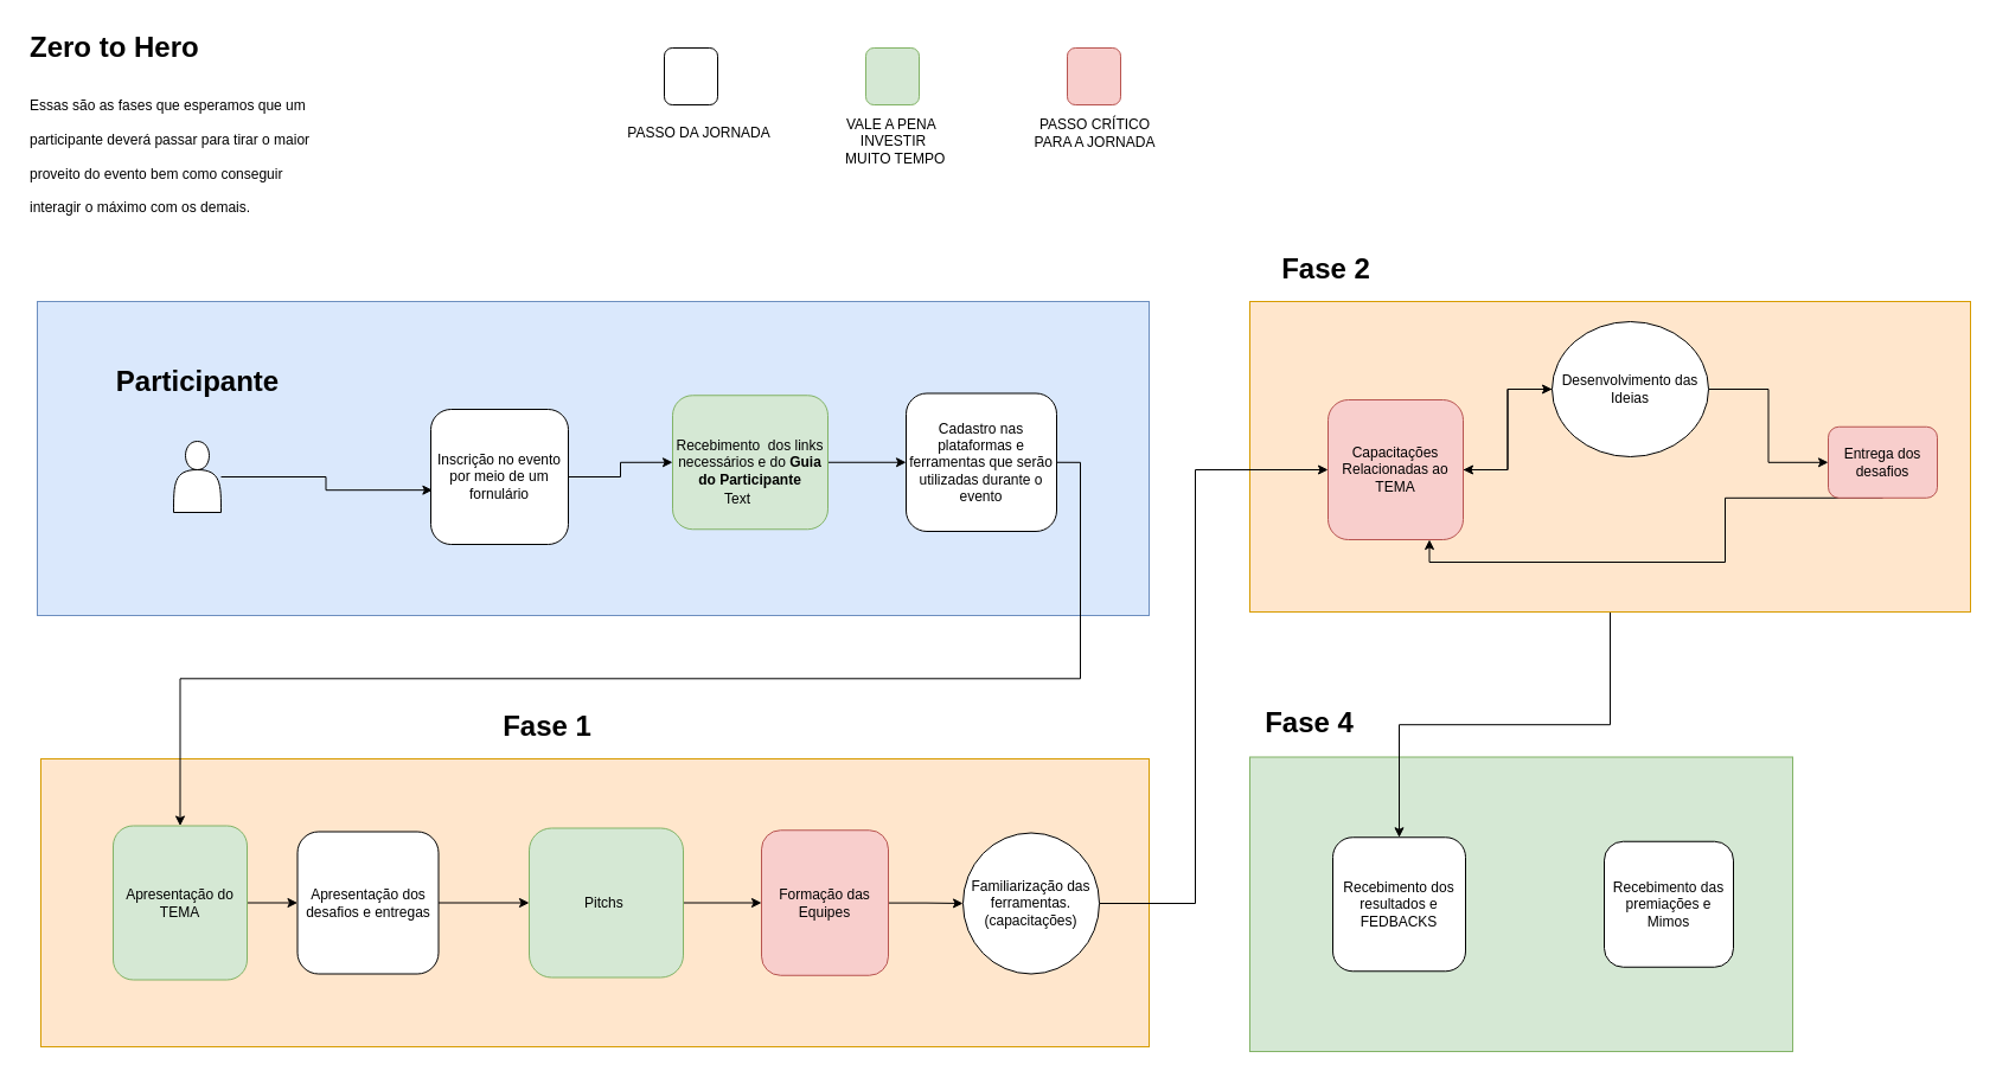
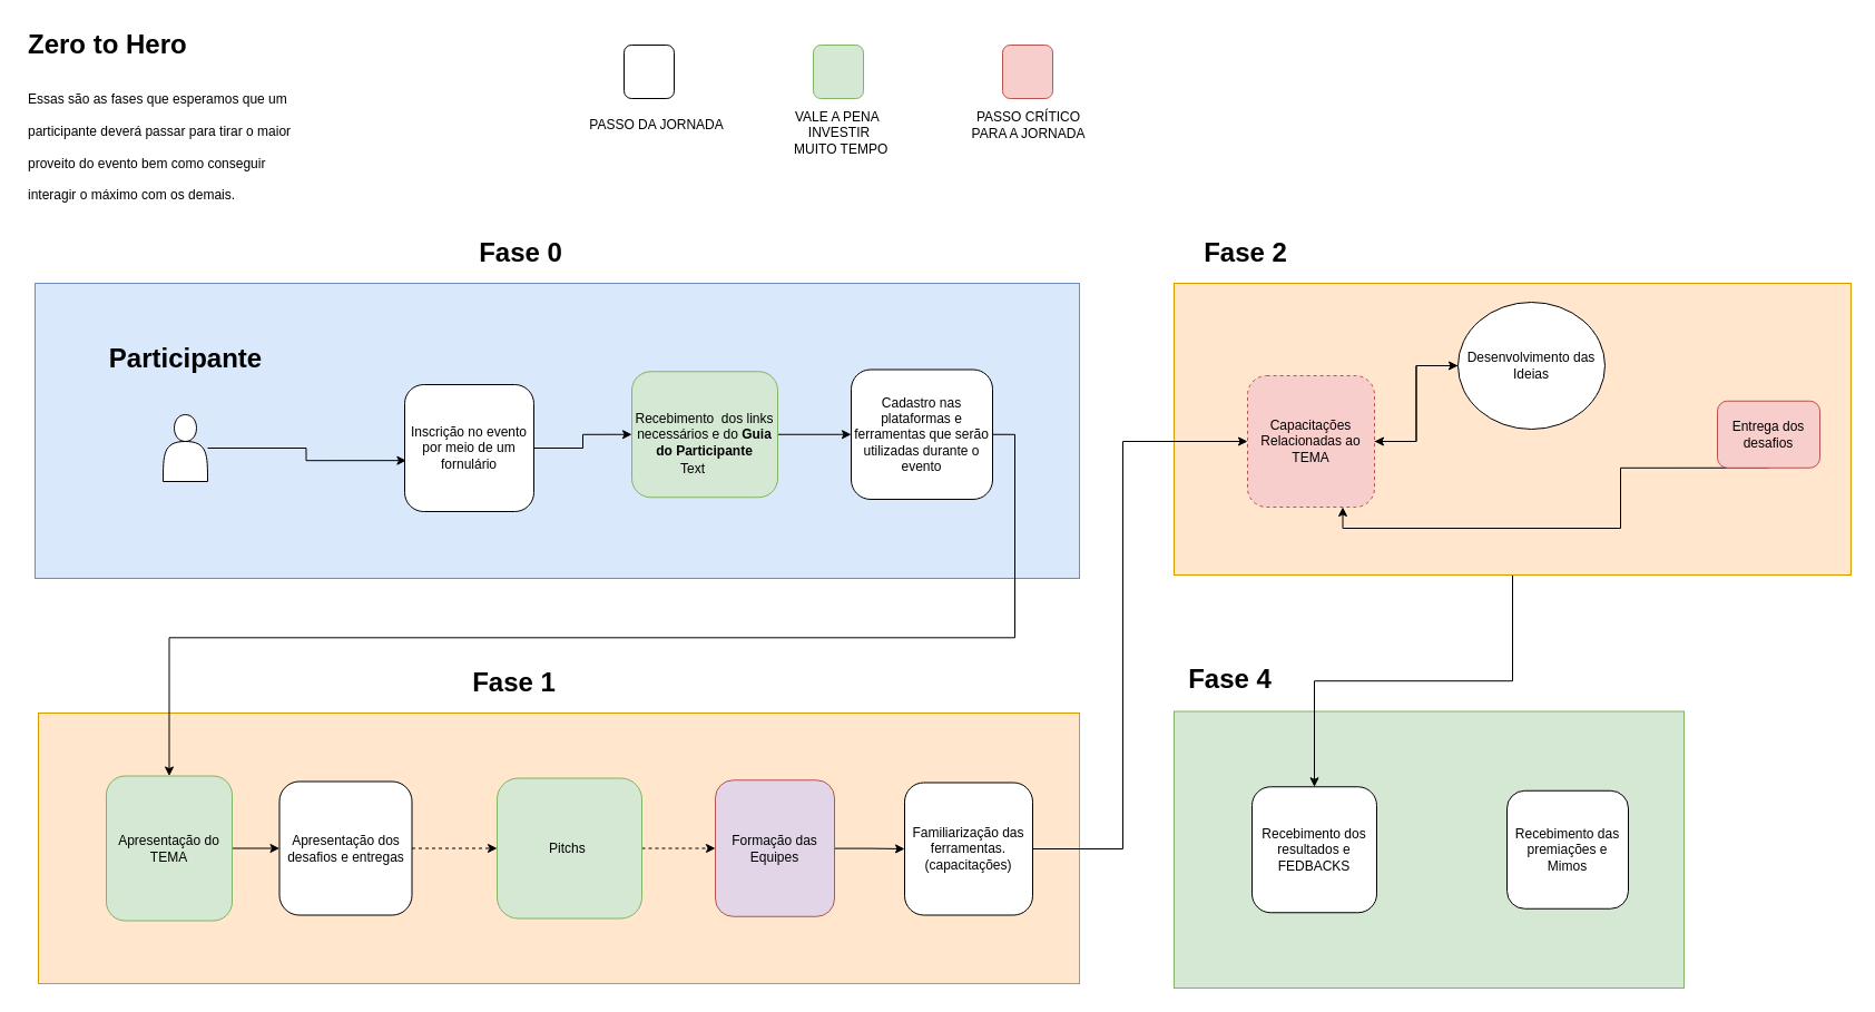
  <mxCell id="0" />
  <mxCell id="1" parent="0" />
  <mxCell id="2" value="" style="rounded=0;whiteSpace=wrap;html=1;fillColor=#d5e8d4;strokeColor=#82b366;" vertex="1" parent="1"><mxGeometry x="1054" y="638.5" width="458" height="248.5" as="geometry" /></mxCell>
  <mxCell id="3" style="edgeStyle=orthogonalEdgeStyle;rounded=0;orthogonalLoop=1;jettySize=auto;html=1;exitX=0.5;exitY=1;exitDx=0;exitDy=0;entryX=0.5;entryY=0;entryDx=0;entryDy=0;" edge="1" parent="1" source="4" target="43"><mxGeometry relative="1" as="geometry" /></mxCell>
  <mxCell id="4" value="" style="rounded=0;whiteSpace=wrap;html=1;fillColor=#ffe6cc;strokeColor=#d79b00;" vertex="1" parent="1"><mxGeometry x="1054" y="254" width="608" height="262" as="geometry" /></mxCell>
  <mxCell id="5" value="" style="rounded=0;whiteSpace=wrap;html=1;fillColor=#ffe6cc;strokeColor=#d79b00;" vertex="1" parent="1"><mxGeometry x="34" y="640" width="935" height="243" as="geometry" /></mxCell>
  <mxCell id="6" value="" style="rounded=0;whiteSpace=wrap;html=1;fillColor=#dae8fc;strokeColor=#6c8ebf;" vertex="1" parent="1"><mxGeometry x="31" y="254" width="938" height="265" as="geometry" /></mxCell>
  <mxCell id="7" value="&lt;h1&gt;&lt;span&gt;Zero to Hero&lt;/span&gt;&lt;/h1&gt;&lt;h1&gt;&lt;span style=&quot;font-size: 12px ; font-weight: 400&quot;&gt;Essas são as fases que esperamos que um participante deverá passar para tirar o maior proveito do evento bem como conseguir interagir&amp;nbsp;o máximo com os demais.&lt;/span&gt;&lt;/h1&gt;" style="text;html=1;strokeColor=none;fillColor=none;spacing=5;spacingTop=-20;whiteSpace=wrap;overflow=hidden;rounded=0;" vertex="1" parent="1"><mxGeometry x="20" y="20" width="276" height="176" as="geometry" /></mxCell>
  <mxCell id="8" style="edgeStyle=orthogonalEdgeStyle;rounded=0;orthogonalLoop=1;jettySize=auto;html=1;entryX=0.012;entryY=0.598;entryDx=0;entryDy=0;entryPerimeter=0;" edge="1" parent="1" source="9" target="12"><mxGeometry relative="1" as="geometry" /></mxCell>
  <mxCell id="9" value="" style="shape=actor;whiteSpace=wrap;html=1;" vertex="1" parent="1"><mxGeometry x="146" y="372" width="40" height="60" as="geometry" /></mxCell>
  <mxCell id="10" value="Participante" style="text;strokeColor=none;fillColor=none;html=1;fontSize=24;fontStyle=1;verticalAlign=middle;align=center;" vertex="1" parent="1"><mxGeometry x="116" y="302" width="100" height="40" as="geometry" /></mxCell>
  <mxCell id="11" style="edgeStyle=orthogonalEdgeStyle;rounded=0;orthogonalLoop=1;jettySize=auto;html=1;exitX=1;exitY=0.5;exitDx=0;exitDy=0;entryX=0;entryY=0.5;entryDx=0;entryDy=0;" edge="1" parent="1" source="12" target="14"><mxGeometry relative="1" as="geometry" /></mxCell>
  <mxCell id="12" value="Inscrição no evento por meio de um fornulário" style="rounded=1;whiteSpace=wrap;html=1;" vertex="1" parent="1"><mxGeometry x="363" y="345" width="116" height="114" as="geometry" /></mxCell>
  <mxCell id="13" style="edgeStyle=orthogonalEdgeStyle;rounded=0;orthogonalLoop=1;jettySize=auto;html=1;exitX=1;exitY=0.5;exitDx=0;exitDy=0;entryX=0;entryY=0.5;entryDx=0;entryDy=0;" edge="1" parent="1" source="14" target="16"><mxGeometry relative="1" as="geometry" /></mxCell>
  <mxCell id="14" value="Recebimento&amp;nbsp; dos links necessários e do &lt;b&gt;Guia do Participante&lt;/b&gt;" style="rounded=1;whiteSpace=wrap;html=1;fillColor=#d5e8d4;strokeColor=#82b366;" vertex="1" parent="1"><mxGeometry x="567" y="333.25" width="131" height="113" as="geometry" /></mxCell>
  <mxCell id="15" style="edgeStyle=orthogonalEdgeStyle;rounded=0;orthogonalLoop=1;jettySize=auto;html=1;exitX=1;exitY=0.5;exitDx=0;exitDy=0;entryX=0.5;entryY=0;entryDx=0;entryDy=0;" edge="1" parent="1" source="16" target="23"><mxGeometry relative="1" as="geometry" /></mxCell>
  <mxCell id="16" value="Cadastro nas plataformas e ferramentas que serão utilizadas durante o evento" style="rounded=1;whiteSpace=wrap;html=1;" vertex="1" parent="1"><mxGeometry x="764" y="331.5" width="127" height="116.5" as="geometry" /></mxCell>
+ <mxCell id="17" value="Fase 0" style="text;strokeColor=none;fillColor=none;html=1;fontSize=24;fontStyle=1;verticalAlign=middle;align=center;" vertex="1" parent="1"><mxGeometry x="417" y="207" width="100" height="40" as="geometry" /></mxCell>
  <mxCell id="18" style="edgeStyle=orthogonalEdgeStyle;rounded=0;orthogonalLoop=1;jettySize=auto;html=1;exitX=1;exitY=0.5;exitDx=0;exitDy=0;" edge="1" parent="1" source="19" target="30"><mxGeometry relative="1" as="geometry"><mxPoint x="1004" y="396" as="targetPoint" /><Array as="points"><mxPoint x="1008" y="762" /><mxPoint x="1008" y="396" /></Array></mxGeometry></mxCell>
- <mxCell id="19" value="Familiarização das ferramentas.&lt;br&gt;(capacitações)" style="ellipse;whiteSpace=wrap;html=1;" vertex="1" parent="1"><mxGeometry x="812" y="702.5" width="115" height="119" as="geometry" /></mxCell>
- <mxCell id="20" style="edgeStyle=orthogonalEdgeStyle;rounded=0;orthogonalLoop=1;jettySize=auto;html=1;exitX=1;exitY=0.5;exitDx=0;exitDy=0;entryX=0;entryY=0.5;entryDx=0;entryDy=0;" edge="1" parent="1" source="21" target="26"><mxGeometry relative="1" as="geometry" /></mxCell>
+ <mxCell id="19" value="Familiarização das ferramentas.&lt;br&gt;(capacitações)" style="rounded=1;whiteSpace=wrap;html=1;" vertex="1" parent="1"><mxGeometry x="812" y="702.5" width="115" height="119" as="geometry" /></mxCell>
+ <mxCell id="20" style="edgeStyle=orthogonalEdgeStyle;rounded=0;orthogonalLoop=1;jettySize=auto;html=1;exitX=1;exitY=0.5;exitDx=0;exitDy=0;entryX=0;entryY=0.5;entryDx=0;entryDy=0;dashed=1;" edge="1" parent="1" source="21" target="26"><mxGeometry relative="1" as="geometry" /></mxCell>
  <mxCell id="21" value="Apresentação dos desafios e entregas" style="rounded=1;whiteSpace=wrap;html=1;" vertex="1" parent="1"><mxGeometry x="250.5" y="701.5" width="119" height="120" as="geometry" /></mxCell>
  <mxCell id="22" style="edgeStyle=orthogonalEdgeStyle;rounded=0;orthogonalLoop=1;jettySize=auto;html=1;exitX=1;exitY=0.5;exitDx=0;exitDy=0;entryX=0;entryY=0.5;entryDx=0;entryDy=0;" edge="1" parent="1" source="23" target="21"><mxGeometry relative="1" as="geometry" /></mxCell>
  <mxCell id="23" value="Apresentação do TEMA" style="rounded=1;whiteSpace=wrap;html=1;fillColor=#d5e8d4;strokeColor=#82b366;" vertex="1" parent="1"><mxGeometry x="95" y="696.5" width="113" height="130" as="geometry" /></mxCell>
  <mxCell id="24" value="Fase 1" style="text;strokeColor=none;fillColor=none;html=1;fontSize=24;fontStyle=1;verticalAlign=middle;align=center;" vertex="1" parent="1"><mxGeometry x="410.5" y="593" width="100" height="40" as="geometry" /></mxCell>
- <mxCell id="25" style="edgeStyle=orthogonalEdgeStyle;rounded=0;orthogonalLoop=1;jettySize=auto;html=1;exitX=1;exitY=0.5;exitDx=0;exitDy=0;entryX=0;entryY=0.5;entryDx=0;entryDy=0;" edge="1" parent="1" source="26" target="28"><mxGeometry relative="1" as="geometry" /></mxCell>
+ <mxCell id="25" style="edgeStyle=orthogonalEdgeStyle;rounded=0;orthogonalLoop=1;jettySize=auto;html=1;exitX=1;exitY=0.5;exitDx=0;exitDy=0;entryX=0;entryY=0.5;entryDx=0;entryDy=0;dashed=1;" edge="1" parent="1" source="26" target="28"><mxGeometry relative="1" as="geometry" /></mxCell>
  <mxCell id="26" value="Pitchs&amp;nbsp;" style="rounded=1;whiteSpace=wrap;html=1;fillColor=#d5e8d4;strokeColor=#82b366;" vertex="1" parent="1"><mxGeometry x="446" y="698.5" width="130" height="126" as="geometry" /></mxCell>
  <mxCell id="27" style="edgeStyle=orthogonalEdgeStyle;rounded=0;orthogonalLoop=1;jettySize=auto;html=1;" edge="1" parent="1" source="28" target="19"><mxGeometry relative="1" as="geometry" /></mxCell>
- <mxCell id="28" value="Formação das Equipes" style="rounded=1;whiteSpace=wrap;html=1;fillColor=#f8cecc;strokeColor=#b85450;" vertex="1" parent="1"><mxGeometry x="642" y="700.25" width="107" height="122.5" as="geometry" /></mxCell>
+ <mxCell id="28" value="Formação das Equipes" style="rounded=1;whiteSpace=wrap;html=1;fillColor=#e1d5e7;strokeColor=#b85450;" vertex="1" parent="1"><mxGeometry x="642" y="700.25" width="107" height="122.5" as="geometry" /></mxCell>
  <mxCell id="29" style="edgeStyle=orthogonalEdgeStyle;rounded=0;orthogonalLoop=1;jettySize=auto;html=1;" edge="1" parent="1" source="30" target="33"><mxGeometry relative="1" as="geometry" /></mxCell>
- <mxCell id="30" value="Capacitações Relacionadas ao TEMA" style="rounded=1;whiteSpace=wrap;html=1;fillColor=#f8cecc;strokeColor=#b85450;" vertex="1" parent="1"><mxGeometry x="1120" y="337" width="114" height="118" as="geometry" /></mxCell>
+ <mxCell id="30" value="Capacitações Relacionadas ao TEMA" style="rounded=1;whiteSpace=wrap;html=1;fillColor=#f8cecc;strokeColor=#b85450;dashed=1;" vertex="1" parent="1"><mxGeometry x="1120" y="337" width="114" height="118" as="geometry" /></mxCell>
  <mxCell id="31" style="edgeStyle=orthogonalEdgeStyle;rounded=0;orthogonalLoop=1;jettySize=auto;html=1;entryX=1;entryY=0.5;entryDx=0;entryDy=0;" edge="1" parent="1" source="33" target="30"><mxGeometry relative="1" as="geometry" /></mxCell>
- <mxCell id="32" style="edgeStyle=orthogonalEdgeStyle;rounded=0;orthogonalLoop=1;jettySize=auto;html=1;exitX=1;exitY=0.5;exitDx=0;exitDy=0;" edge="1" parent="1" source="33" target="45"><mxGeometry relative="1" as="geometry" /></mxCell>
  <mxCell id="33" value="Desenvolvimento das Ideias" style="ellipse;whiteSpace=wrap;html=1;" vertex="1" parent="1"><mxGeometry x="1309" y="271" width="132" height="114" as="geometry" /></mxCell>
  <mxCell id="34" value="" style="rounded=1;whiteSpace=wrap;html=1;" vertex="1" parent="1"><mxGeometry x="560" y="40" width="45" height="48" as="geometry" /></mxCell>
  <mxCell id="35" value="" style="rounded=1;whiteSpace=wrap;html=1;fillColor=#d5e8d4;strokeColor=#82b366;" vertex="1" parent="1"><mxGeometry x="730" y="40" width="45" height="48" as="geometry" /></mxCell>
  <mxCell id="36" value="" style="rounded=1;whiteSpace=wrap;html=1;fillColor=#f8cecc;strokeColor=#b85450;" vertex="1" parent="1"><mxGeometry x="900" y="40" width="45" height="48" as="geometry" /></mxCell>
  <mxCell id="37" value="Text" style="text;html=1;strokeColor=none;fillColor=none;align=center;verticalAlign=middle;whiteSpace=wrap;rounded=0;" vertex="1" parent="1"><mxGeometry x="602" y="411" width="40" height="20" as="geometry" /></mxCell>
  <mxCell id="38" value="PASSO DA JORNADA" style="text;html=1;align=center;verticalAlign=middle;resizable=0;points=[];autosize=1;" vertex="1" parent="1"><mxGeometry x="524" y="103" width="130" height="18" as="geometry" /></mxCell>
  <mxCell id="39" value="VALE A PENA&amp;nbsp;&lt;br&gt;INVESTIR&lt;br&gt;&amp;nbsp;MUITO TEMPO" style="text;html=1;align=center;verticalAlign=middle;resizable=0;points=[];autosize=1;" vertex="1" parent="1"><mxGeometry x="703.5" y="96" width="98" height="46" as="geometry" /></mxCell>
  <mxCell id="40" value="PASSO CRÍTICO&lt;br&gt;PARA A JORNADA" style="text;html=1;align=center;verticalAlign=middle;resizable=0;points=[];autosize=1;" vertex="1" parent="1"><mxGeometry x="866.5" y="96" width="112" height="32" as="geometry" /></mxCell>
  <mxCell id="41" value="Fase 2" style="text;strokeColor=none;fillColor=none;html=1;fontSize=24;fontStyle=1;verticalAlign=middle;align=center;" vertex="1" parent="1"><mxGeometry x="1068" y="207" width="100" height="40" as="geometry" /></mxCell>
  <mxCell id="42" value="Fase 4" style="text;strokeColor=none;fillColor=none;html=1;fontSize=24;fontStyle=1;verticalAlign=middle;align=center;" vertex="1" parent="1"><mxGeometry x="1054" y="590" width="100" height="40" as="geometry" /></mxCell>
  <mxCell id="43" value="Recebimento dos resultados e FEDBACKS" style="rounded=1;whiteSpace=wrap;html=1;" vertex="1" parent="1"><mxGeometry x="1124" y="706.25" width="112" height="113" as="geometry" /></mxCell>
  <mxCell id="44" style="edgeStyle=orthogonalEdgeStyle;rounded=0;orthogonalLoop=1;jettySize=auto;html=1;exitX=0.5;exitY=1;exitDx=0;exitDy=0;entryX=0.75;entryY=1;entryDx=0;entryDy=0;" edge="1" parent="1" source="45" target="30"><mxGeometry relative="1" as="geometry"><Array as="points"><mxPoint x="1455" y="474" /><mxPoint x="1206" y="475" /></Array></mxGeometry></mxCell>
  <mxCell id="45" value="Entrega dos desafios" style="rounded=1;whiteSpace=wrap;html=1;fillColor=#f8cecc;strokeColor=#b85450;" vertex="1" parent="1"><mxGeometry x="1542" y="359.75" width="92" height="60" as="geometry" /></mxCell>
  <mxCell id="46" value="Recebimento das premiações e Mimos" style="rounded=1;whiteSpace=wrap;html=1;" vertex="1" parent="1"><mxGeometry x="1353" y="709.75" width="109" height="106" as="geometry" /></mxCell>
